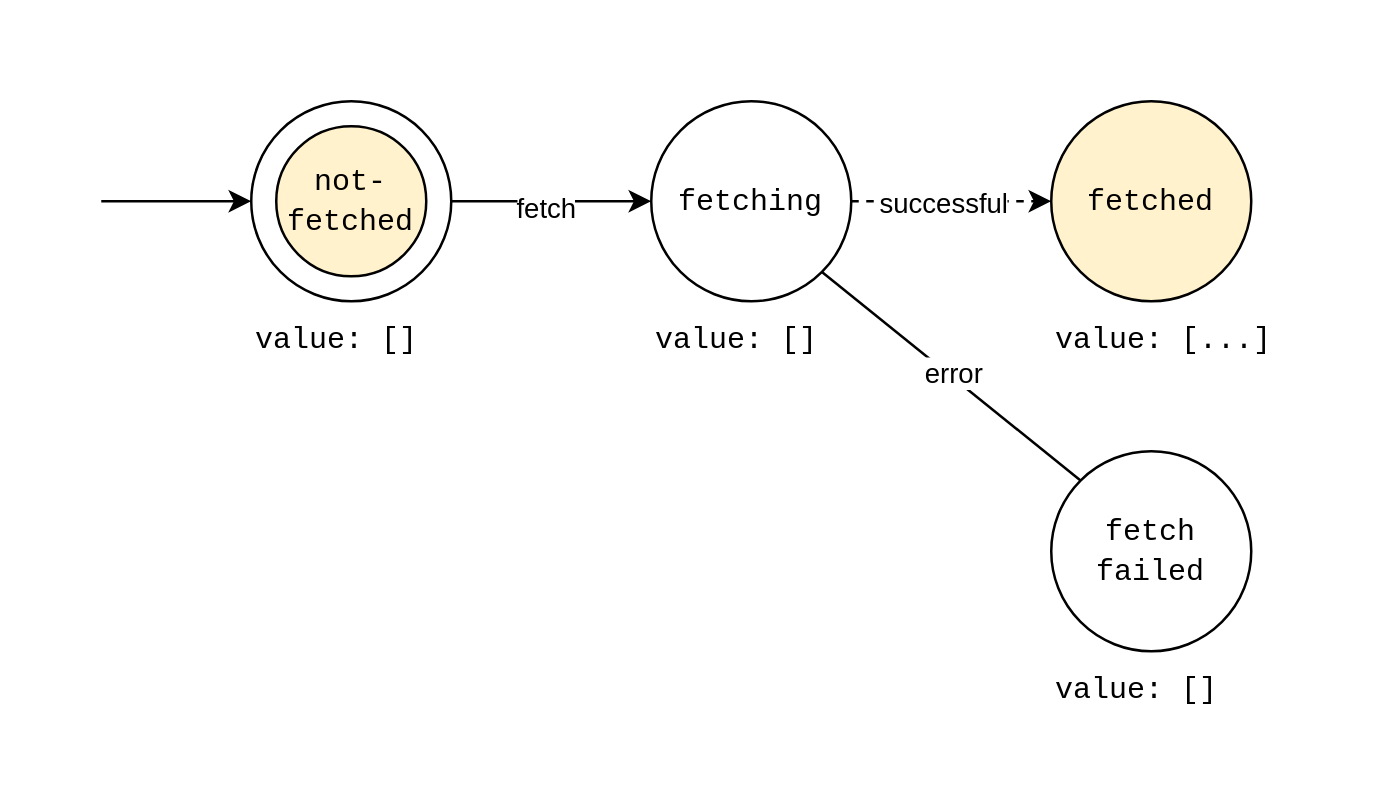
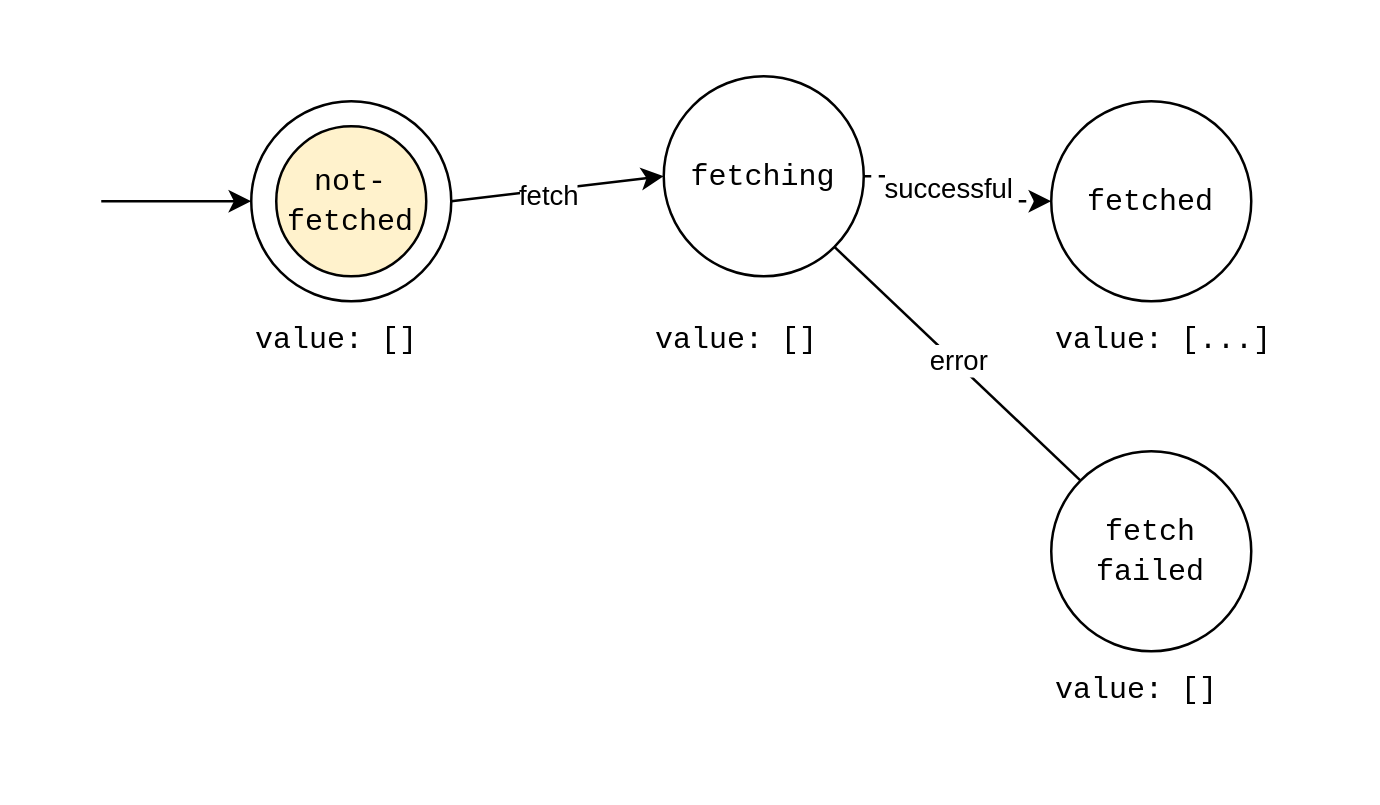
  <mxCell id="0" />
  <mxCell id="1" parent="0" />
  <mxCell id="2" value="" style="rounded=0;whiteSpace=wrap;html=1;movable=0;resizable=0;rotatable=0;deletable=0;editable=0;locked=1;connectable=0;fillColor=default;strokeColor=none;" vertex="1" parent="1"><mxGeometry y="20" width="510" height="280" as="geometry" x="20" /></mxCell>
  <mxCell id="3" value="" style="ellipse;whiteSpace=wrap;html=1;aspect=fixed;" vertex="1" parent="1"><mxGeometry x="100" y="40" width="80" height="80" as="geometry" /></mxCell>
  <mxCell id="4" value="&lt;font face=&quot;Courier New&quot;&gt;not-fetched&lt;br&gt;&lt;/font&gt;" style="ellipse;whiteSpace=wrap;html=1;aspect=fixed;fillColor=#fff2cc;" vertex="1" parent="1"><mxGeometry x="110" y="50" width="60" height="60" as="geometry" /></mxCell>
  <mxCell id="5" value="" style="endArrow=classic;html=1;rounded=0;entryX=0;entryY=0.5;entryDx=0;entryDy=0;" edge="1" parent="1" target="3"><mxGeometry width="50" height="50" relative="1" as="geometry"><mxPoint x="40" y="80" as="sourcePoint" /><mxPoint x="80" y="70" as="targetPoint" /></mxGeometry></mxCell>
  <mxCell id="6" style="edgeStyle=orthogonalEdgeStyle;rounded=0;orthogonalLoop=1;jettySize=auto;html=1;exitX=1;exitY=0.5;exitDx=0;exitDy=0;entryX=0;entryY=0.5;entryDx=0;entryDy=0;dashed=1;" edge="1" parent="1" source="10" target="15"><mxGeometry relative="1" as="geometry" /></mxCell>
  <mxCell id="7" value="successful" style="edgeLabel;html=1;align=center;verticalAlign=middle;resizable=0;points=[];" vertex="1" connectable="0" parent="6"><mxGeometry x="-0.01" relative="1" as="geometry"><mxPoint x="-4" as="offset" /></mxGeometry></mxCell>
  <mxCell id="8" style="rounded=0;orthogonalLoop=1;jettySize=auto;html=1;exitX=1;exitY=1;exitDx=0;exitDy=0;entryX=0;entryY=0;entryDx=0;entryDy=0;endArrow=none;" edge="1" parent="1" source="10" target="17"><mxGeometry relative="1" as="geometry" /></mxCell>
  <mxCell id="9" value="error" style="edgeLabel;html=1;align=center;verticalAlign=middle;resizable=0;points=[];" vertex="1" connectable="0" parent="8"><mxGeometry x="-0.009" y="1" relative="1" as="geometry"><mxPoint as="offset" /></mxGeometry></mxCell>
- <mxCell id="10" value="&lt;font face=&quot;Courier New&quot;&gt;fetching&lt;/font&gt;" style="ellipse;whiteSpace=wrap;html=1;aspect=fixed;" vertex="1" parent="1"><mxGeometry x="260" y="40" width="80" height="80" as="geometry" /></mxCell>
+ <mxCell id="10" value="&lt;font face=&quot;Courier New&quot;&gt;fetching&lt;/font&gt;" style="ellipse;whiteSpace=wrap;html=1;aspect=fixed;" vertex="1" parent="1"><mxGeometry x="265" y="30" width="80" height="80" as="geometry" /></mxCell>
  <mxCell id="11" value="" style="endArrow=classic;html=1;rounded=0;entryX=0;entryY=0.5;entryDx=0;entryDy=0;" edge="1" parent="1" target="10"><mxGeometry width="50" height="50" relative="1" as="geometry"><mxPoint x="180" y="80" as="sourcePoint" /><mxPoint x="220" y="70" as="targetPoint" /></mxGeometry></mxCell>
  <mxCell id="12" value="fetch" style="edgeLabel;html=1;align=center;verticalAlign=middle;resizable=0;points=[];" vertex="1" connectable="0" parent="11"><mxGeometry x="-0.079" y="-2" relative="1" as="geometry"><mxPoint as="offset" /></mxGeometry></mxCell>
  <mxCell id="13" value="&lt;div align=&quot;left&quot;&gt;&lt;font face=&quot;Courier New&quot;&gt;value: []&lt;/font&gt;&lt;br&gt;&lt;/div&gt;" style="text;html=1;align=left;verticalAlign=middle;resizable=0;points=[];autosize=1;strokeColor=none;fillColor=none;" vertex="1" parent="1"><mxGeometry x="100" y="120" width="90" height="30" as="geometry" /></mxCell>
  <mxCell id="14" value="&lt;div align=&quot;left&quot;&gt;&lt;font face=&quot;Courier New&quot;&gt;value: [...]&lt;/font&gt;&lt;br&gt;&lt;/div&gt;" style="text;html=1;align=left;verticalAlign=middle;resizable=0;points=[];autosize=1;strokeColor=none;fillColor=none;" vertex="1" parent="1"><mxGeometry x="420" y="120" width="110" height="30" as="geometry" /></mxCell>
- <mxCell id="15" value="&lt;font face=&quot;Courier New&quot;&gt;fetched&lt;/font&gt;" style="ellipse;whiteSpace=wrap;html=1;aspect=fixed;fillColor=#fff2cc;" vertex="1" parent="1"><mxGeometry x="420" y="40" width="80" height="80" as="geometry" /></mxCell>
+ <mxCell id="15" value="&lt;font face=&quot;Courier New&quot;&gt;fetched&lt;/font&gt;" style="ellipse;whiteSpace=wrap;html=1;aspect=fixed;" vertex="1" parent="1"><mxGeometry x="420" y="40" width="80" height="80" as="geometry" /></mxCell>
  <mxCell id="16" value="&lt;div align=&quot;left&quot;&gt;&lt;font face=&quot;Courier New&quot;&gt;value: []&lt;/font&gt;&lt;br&gt;&lt;/div&gt;" style="text;html=1;align=left;verticalAlign=middle;resizable=0;points=[];autosize=1;strokeColor=none;fillColor=none;" vertex="1" parent="1"><mxGeometry x="260" y="120" width="90" height="30" as="geometry" /></mxCell>
  <mxCell id="17" value="&lt;font face=&quot;Courier New&quot;&gt;fetch failed&lt;/font&gt;" style="ellipse;whiteSpace=wrap;html=1;aspect=fixed;" vertex="1" parent="1"><mxGeometry x="420" y="180" width="80" height="80" as="geometry" /></mxCell>
  <mxCell id="18" value="&lt;div align=&quot;left&quot;&gt;&lt;font face=&quot;Courier New&quot;&gt;value: []&lt;/font&gt;&lt;br&gt;&lt;/div&gt;" style="text;html=1;align=left;verticalAlign=middle;resizable=0;points=[];autosize=1;strokeColor=none;fillColor=none;" vertex="1" parent="1"><mxGeometry x="420" y="260" width="90" height="30" as="geometry" /></mxCell>
